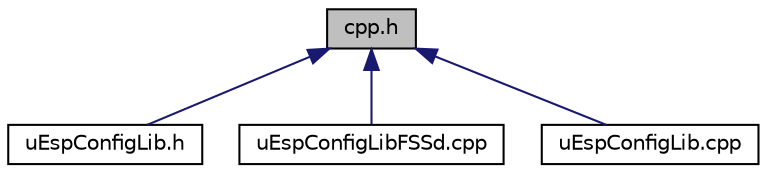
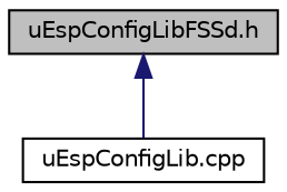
  digraph {
    node [color=black fillcolor=white fontname=Helvetica fontsize=10 shape=record style=filled]
    edge [color=midnightblue dir=back fontname=Helvetica fontsize=10 labelfontname=Helvetica labelfontsize=10 style=solid]
-   n1 [fillcolor=grey75 fontcolor=black height=0.2 label="cpp.h" width=0.4]
-   n2 [height=0.2 label="uEspConfigLib.h" width=0.4]
-   n3 [height=0.2 label="uEspConfigLibFSSd.cpp" width=0.4]
+   n1 [fillcolor=grey75 fontcolor=black height=0.2 label="uEspConfigLibFSSd.h" width=0.4]
    n4 [height=0.2 label="uEspConfigLib.cpp" width=0.4]
-   n1 -> n2
-   n1 -> n3
    n1 -> n4
  }
